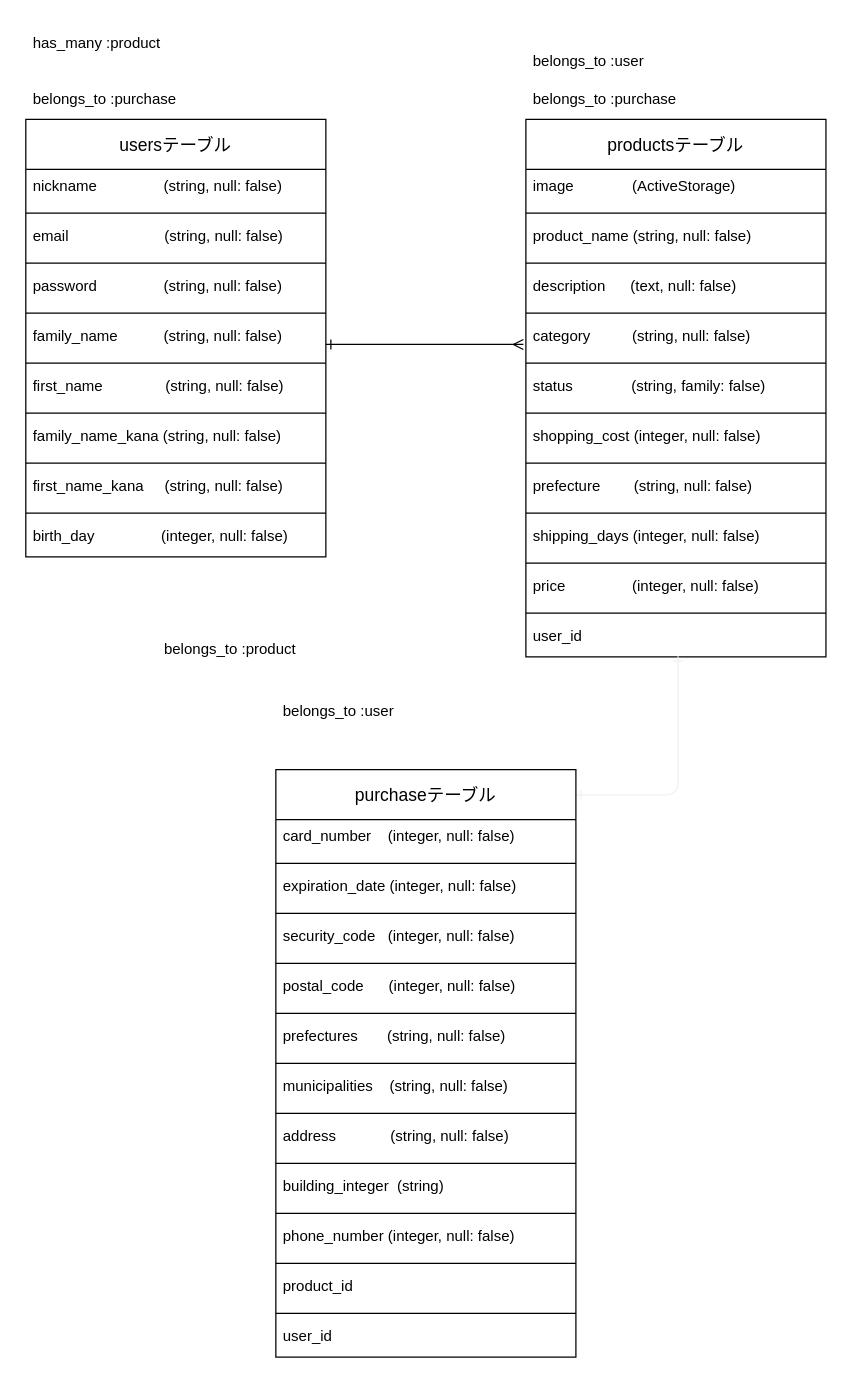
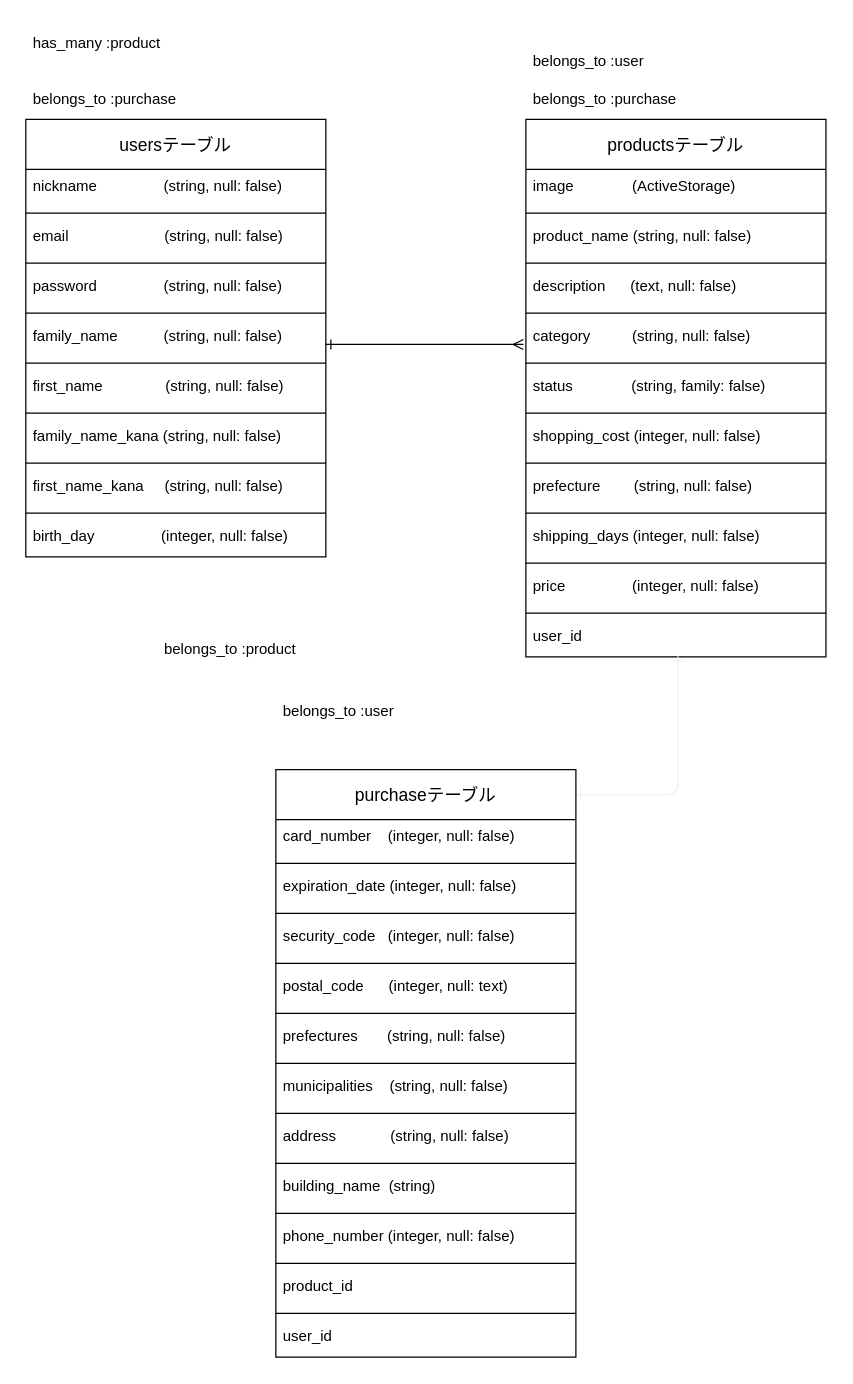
  <mxCell id="0" />
  <mxCell id="1" parent="0" />
  <mxCell id="2" value="usersテーブル" style="swimlane;fontStyle=0;childLayout=stackLayout;horizontal=1;startSize=40;horizontalStack=0;resizeParent=1;resizeParentMax=0;resizeLast=0;collapsible=1;marginBottom=0;align=center;fontSize=14;spacing=0;" parent="1" vertex="1"><mxGeometry x="20" y="95" width="240" height="350" as="geometry"><mxRectangle x="90" y="190" width="50" height="26" as="alternateBounds" /></mxGeometry></mxCell>
  <mxCell id="3" value="nickname                (string, null: false)" style="text;strokeColor=none;fillColor=none;spacingLeft=4;spacingRight=4;overflow=hidden;rotatable=0;points=[[0,0.5],[1,0.5]];portConstraint=eastwest;fontSize=12;" vertex="1" parent="2"><mxGeometry y="40" width="240" height="30" as="geometry" /></mxCell>
  <mxCell id="4" value="" style="line;strokeWidth=1;rotatable=0;dashed=0;labelPosition=right;align=left;verticalAlign=middle;spacingTop=0;spacingLeft=6;points=[];portConstraint=eastwest;" vertex="1" parent="2"><mxGeometry y="70" width="240" height="10" as="geometry" /></mxCell>
  <mxCell id="5" value="email                       (string, null: false)" style="text;strokeColor=none;fillColor=none;spacingLeft=4;spacingRight=4;overflow=hidden;rotatable=0;points=[[0,0.5],[1,0.5]];portConstraint=eastwest;fontSize=12;" vertex="1" parent="2"><mxGeometry y="80" width="240" height="30" as="geometry" /></mxCell>
  <mxCell id="6" value="" style="line;strokeWidth=1;rotatable=0;dashed=0;labelPosition=right;align=left;verticalAlign=middle;spacingTop=0;spacingLeft=6;points=[];portConstraint=eastwest;" vertex="1" parent="2"><mxGeometry y="110" width="240" height="10" as="geometry" /></mxCell>
  <mxCell id="7" value="password                (string, null: false)" style="text;strokeColor=none;fillColor=none;spacingLeft=4;spacingRight=4;overflow=hidden;rotatable=0;points=[[0,0.5],[1,0.5]];portConstraint=eastwest;fontSize=12;" vertex="1" parent="2"><mxGeometry y="120" width="240" height="30" as="geometry" /></mxCell>
  <mxCell id="8" value="" style="line;strokeWidth=1;rotatable=0;dashed=0;labelPosition=right;align=left;verticalAlign=middle;spacingTop=0;spacingLeft=6;points=[];portConstraint=eastwest;" vertex="1" parent="2"><mxGeometry y="150" width="240" height="10" as="geometry" /></mxCell>
  <mxCell id="9" value="family_name           (string, null: false)" style="text;strokeColor=none;fillColor=none;spacingLeft=4;spacingRight=4;overflow=hidden;rotatable=0;points=[[0,0.5],[1,0.5]];portConstraint=eastwest;fontSize=12;" vertex="1" parent="2"><mxGeometry y="160" width="240" height="30" as="geometry" /></mxCell>
  <mxCell id="10" value="" style="line;strokeWidth=1;rotatable=0;dashed=0;labelPosition=right;align=left;verticalAlign=middle;spacingTop=0;spacingLeft=6;points=[];portConstraint=eastwest;" vertex="1" parent="2"><mxGeometry y="190" width="240" height="10" as="geometry" /></mxCell>
  <mxCell id="11" value="first_name               (string, null: false)" style="text;strokeColor=none;fillColor=none;spacingLeft=4;spacingRight=4;overflow=hidden;rotatable=0;points=[[0,0.5],[1,0.5]];portConstraint=eastwest;fontSize=12;" vertex="1" parent="2"><mxGeometry y="200" width="240" height="30" as="geometry" /></mxCell>
  <mxCell id="12" value="" style="line;strokeWidth=1;rotatable=0;dashed=0;labelPosition=right;align=left;verticalAlign=middle;spacingTop=0;spacingLeft=6;points=[];portConstraint=eastwest;" vertex="1" parent="2"><mxGeometry y="230" width="240" height="10" as="geometry" /></mxCell>
  <mxCell id="13" value="family_name_kana (string, null: false)" style="text;strokeColor=none;fillColor=none;spacingLeft=4;spacingRight=4;overflow=hidden;rotatable=0;points=[[0,0.5],[1,0.5]];portConstraint=eastwest;fontSize=12;" vertex="1" parent="2"><mxGeometry y="240" width="240" height="30" as="geometry" /></mxCell>
  <mxCell id="14" value="" style="line;strokeWidth=1;rotatable=0;dashed=0;labelPosition=right;align=left;verticalAlign=middle;spacingTop=0;spacingLeft=6;points=[];portConstraint=eastwest;" vertex="1" parent="2"><mxGeometry y="270" width="240" height="10" as="geometry" /></mxCell>
  <mxCell id="15" value="first_name_kana     (string, null: false)" style="text;strokeColor=none;fillColor=none;spacingLeft=4;spacingRight=4;overflow=hidden;rotatable=0;points=[[0,0.5],[1,0.5]];portConstraint=eastwest;fontSize=12;" vertex="1" parent="2"><mxGeometry y="280" width="240" height="30" as="geometry" /></mxCell>
  <mxCell id="16" value="" style="line;strokeWidth=1;rotatable=0;dashed=0;labelPosition=right;align=left;verticalAlign=middle;spacingTop=0;spacingLeft=6;points=[];portConstraint=eastwest;" vertex="1" parent="2"><mxGeometry y="310" width="240" height="10" as="geometry" /></mxCell>
  <mxCell id="17" value="birth_day                (integer, null: false)" style="text;strokeColor=none;fillColor=none;spacingLeft=4;spacingRight=4;overflow=hidden;rotatable=0;points=[[0,0.5],[1,0.5]];portConstraint=eastwest;fontSize=12;" vertex="1" parent="2"><mxGeometry y="320" width="240" height="30" as="geometry" /></mxCell>
  <mxCell id="18" value="productsテーブル" style="swimlane;fontStyle=0;childLayout=stackLayout;horizontal=1;startSize=40;horizontalStack=0;resizeParent=1;resizeParentMax=0;resizeLast=0;collapsible=1;marginBottom=0;align=center;fontSize=14;" parent="1" vertex="1"><mxGeometry x="420" y="95" width="240" height="430" as="geometry" /></mxCell>
  <mxCell id="19" value="image              (ActiveStorage)" style="text;strokeColor=none;fillColor=none;spacingLeft=4;spacingRight=4;overflow=hidden;rotatable=0;points=[[0,0.5],[1,0.5]];portConstraint=eastwest;fontSize=12;" vertex="1" parent="18"><mxGeometry y="40" width="240" height="30" as="geometry" /></mxCell>
  <mxCell id="20" value="" style="line;strokeWidth=1;rotatable=0;dashed=0;labelPosition=right;align=left;verticalAlign=middle;spacingTop=0;spacingLeft=6;points=[];portConstraint=eastwest;" vertex="1" parent="18"><mxGeometry y="70" width="240" height="10" as="geometry" /></mxCell>
  <mxCell id="21" value="product_name (string, null: false)" style="text;strokeColor=none;fillColor=none;spacingLeft=4;spacingRight=4;overflow=hidden;rotatable=0;points=[[0,0.5],[1,0.5]];portConstraint=eastwest;fontSize=12;" parent="18" vertex="1"><mxGeometry y="80" width="240" height="30" as="geometry" /></mxCell>
  <mxCell id="22" value="" style="line;strokeWidth=1;rotatable=0;dashed=0;labelPosition=right;align=left;verticalAlign=middle;spacingTop=0;spacingLeft=6;points=[];portConstraint=eastwest;" vertex="1" parent="18"><mxGeometry y="110" width="240" height="10" as="geometry" /></mxCell>
  <mxCell id="23" value="description      (text, null: false)" style="text;strokeColor=none;fillColor=none;spacingLeft=4;spacingRight=4;overflow=hidden;rotatable=0;points=[[0,0.5],[1,0.5]];portConstraint=eastwest;fontSize=12;" vertex="1" parent="18"><mxGeometry y="120" width="240" height="30" as="geometry" /></mxCell>
  <mxCell id="24" value="" style="line;strokeWidth=1;rotatable=0;dashed=0;labelPosition=right;align=left;verticalAlign=middle;spacingTop=0;spacingLeft=6;points=[];portConstraint=eastwest;" vertex="1" parent="18"><mxGeometry y="150" width="240" height="10" as="geometry" /></mxCell>
  <mxCell id="25" value="category          (string, null: false)" style="text;strokeColor=none;fillColor=none;spacingLeft=4;spacingRight=4;overflow=hidden;rotatable=0;points=[[0,0.5],[1,0.5]];portConstraint=eastwest;fontSize=12;" vertex="1" parent="18"><mxGeometry y="160" width="240" height="30" as="geometry" /></mxCell>
  <mxCell id="26" value="" style="line;strokeWidth=1;rotatable=0;dashed=0;labelPosition=right;align=left;verticalAlign=middle;spacingTop=0;spacingLeft=6;points=[];portConstraint=eastwest;" vertex="1" parent="18"><mxGeometry y="190" width="240" height="10" as="geometry" /></mxCell>
  <mxCell id="27" value="status              (string, family: false)" style="text;strokeColor=none;fillColor=none;spacingLeft=4;spacingRight=4;overflow=hidden;rotatable=0;points=[[0,0.5],[1,0.5]];portConstraint=eastwest;fontSize=12;" vertex="1" parent="18"><mxGeometry y="200" width="240" height="30" as="geometry" /></mxCell>
  <mxCell id="28" value="" style="line;strokeWidth=1;rotatable=0;dashed=0;labelPosition=right;align=left;verticalAlign=middle;spacingTop=0;spacingLeft=6;points=[];portConstraint=eastwest;" vertex="1" parent="18"><mxGeometry y="230" width="240" height="10" as="geometry" /></mxCell>
  <mxCell id="29" value="shopping_cost (integer, null: false)" style="text;strokeColor=none;fillColor=none;spacingLeft=4;spacingRight=4;overflow=hidden;rotatable=0;points=[[0,0.5],[1,0.5]];portConstraint=eastwest;fontSize=12;" vertex="1" parent="18"><mxGeometry y="240" width="240" height="30" as="geometry" /></mxCell>
  <mxCell id="30" value="" style="line;strokeWidth=1;rotatable=0;dashed=0;labelPosition=right;align=left;verticalAlign=middle;spacingTop=0;spacingLeft=6;points=[];portConstraint=eastwest;" vertex="1" parent="18"><mxGeometry y="270" width="240" height="10" as="geometry" /></mxCell>
  <mxCell id="31" value="prefecture        (string, null: false)" style="text;strokeColor=none;fillColor=none;spacingLeft=4;spacingRight=4;overflow=hidden;rotatable=0;points=[[0,0.5],[1,0.5]];portConstraint=eastwest;fontSize=12;" parent="18" vertex="1"><mxGeometry y="280" width="240" height="30" as="geometry" /></mxCell>
  <mxCell id="32" value="" style="line;strokeWidth=1;rotatable=0;dashed=0;labelPosition=right;align=left;verticalAlign=middle;spacingTop=0;spacingLeft=6;points=[];portConstraint=eastwest;" vertex="1" parent="18"><mxGeometry y="310" width="240" height="10" as="geometry" /></mxCell>
  <mxCell id="33" value="shipping_days (integer, null: false)" style="text;strokeColor=none;fillColor=none;spacingLeft=4;spacingRight=4;overflow=hidden;rotatable=0;points=[[0,0.5],[1,0.5]];portConstraint=eastwest;fontSize=12;" vertex="1" parent="18"><mxGeometry y="320" width="240" height="30" as="geometry" /></mxCell>
  <mxCell id="34" value="" style="line;strokeWidth=1;rotatable=0;dashed=0;labelPosition=right;align=left;verticalAlign=middle;spacingTop=0;spacingLeft=6;points=[];portConstraint=eastwest;" vertex="1" parent="18"><mxGeometry y="350" width="240" height="10" as="geometry" /></mxCell>
  <mxCell id="35" value="price                (integer, null: false)" style="text;strokeColor=none;fillColor=none;spacingLeft=4;spacingRight=4;overflow=hidden;rotatable=0;points=[[0,0.5],[1,0.5]];portConstraint=eastwest;fontSize=12;" parent="18" vertex="1"><mxGeometry y="360" width="240" height="30" as="geometry" /></mxCell>
  <mxCell id="36" value="" style="line;strokeWidth=1;rotatable=0;dashed=0;labelPosition=right;align=left;verticalAlign=middle;spacingTop=0;spacingLeft=6;points=[];portConstraint=eastwest;" vertex="1" parent="18"><mxGeometry y="390" width="240" height="10" as="geometry" /></mxCell>
  <mxCell id="37" value="user_id" style="text;strokeColor=none;fillColor=none;spacingLeft=4;spacingRight=4;overflow=hidden;rotatable=0;points=[[0,0.5],[1,0.5]];portConstraint=eastwest;fontSize=12;" vertex="1" parent="18"><mxGeometry y="400" width="240" height="30" as="geometry" /></mxCell>
  <mxCell id="38" value="" style="edgeStyle=entityRelationEdgeStyle;fontSize=12;html=1;endArrow=ERmany;endFill=0;startArrow=ERone;startFill=0;" edge="1" parent="1"><mxGeometry width="100" height="100" relative="1" as="geometry"><mxPoint x="260" y="275" as="sourcePoint" /><mxPoint x="418" y="275" as="targetPoint" /></mxGeometry></mxCell>
  <mxCell id="39" value="" style="fontSize=12;html=1;endArrow=ERone;startArrow=ERone;strokeColor=#f0f0f0;startFill=0;endFill=0;entryX=0.507;entryY=0.978;entryDx=0;entryDy=0;entryPerimeter=0;edgeStyle=orthogonalEdgeStyle;exitX=1;exitY=0.043;exitDx=0;exitDy=0;exitPerimeter=0;" edge="1" parent="1" source="40" target="37"><mxGeometry width="100" height="100" relative="1" as="geometry"><mxPoint x="480" y="635" as="sourcePoint" /><mxPoint x="541" y="515" as="targetPoint" /><Array as="points"><mxPoint x="542" y="635" /></Array></mxGeometry></mxCell>
  <mxCell id="40" value="purchaseテーブル" style="swimlane;fontStyle=0;childLayout=stackLayout;horizontal=1;startSize=40;horizontalStack=0;resizeParent=1;resizeParentMax=0;resizeLast=0;collapsible=1;marginBottom=0;align=center;fontSize=14;" vertex="1" parent="1"><mxGeometry x="220" y="615" width="240" height="470" as="geometry" /></mxCell>
  <mxCell id="41" value="card_number    (integer, null: false)" style="text;strokeColor=none;fillColor=none;spacingLeft=4;spacingRight=4;overflow=hidden;rotatable=0;points=[[0,0.5],[1,0.5]];portConstraint=eastwest;fontSize=12;" vertex="1" parent="40"><mxGeometry y="40" width="240" height="30" as="geometry" /></mxCell>
  <mxCell id="42" value="" style="line;strokeWidth=1;rotatable=0;dashed=0;labelPosition=right;align=left;verticalAlign=middle;spacingTop=0;spacingLeft=6;points=[];portConstraint=eastwest;" vertex="1" parent="40"><mxGeometry y="70" width="240" height="10" as="geometry" /></mxCell>
  <mxCell id="43" value="expiration_date (integer, null: false)" style="text;strokeColor=none;fillColor=none;spacingLeft=4;spacingRight=4;overflow=hidden;rotatable=0;points=[[0,0.5],[1,0.5]];portConstraint=eastwest;fontSize=12;" vertex="1" parent="40"><mxGeometry y="80" width="240" height="30" as="geometry" /></mxCell>
  <mxCell id="44" value="" style="line;strokeWidth=1;rotatable=0;dashed=0;labelPosition=right;align=left;verticalAlign=middle;spacingTop=0;spacingLeft=6;points=[];portConstraint=eastwest;" vertex="1" parent="40"><mxGeometry y="110" width="240" height="10" as="geometry" /></mxCell>
  <mxCell id="45" value="security_code   (integer, null: false)" style="text;strokeColor=none;fillColor=none;spacingLeft=4;spacingRight=4;overflow=hidden;rotatable=0;points=[[0,0.5],[1,0.5]];portConstraint=eastwest;fontSize=12;" vertex="1" parent="40"><mxGeometry y="120" width="240" height="30" as="geometry" /></mxCell>
  <mxCell id="46" value="" style="line;strokeWidth=1;rotatable=0;dashed=0;labelPosition=right;align=left;verticalAlign=middle;spacingTop=0;spacingLeft=6;points=[];portConstraint=eastwest;" vertex="1" parent="40"><mxGeometry y="150" width="240" height="10" as="geometry" /></mxCell>
- <mxCell id="47" value="postal_code      (integer, null: false)" style="text;strokeColor=none;fillColor=none;spacingLeft=4;spacingRight=4;overflow=hidden;rotatable=0;points=[[0,0.5],[1,0.5]];portConstraint=eastwest;fontSize=12;" vertex="1" parent="40"><mxGeometry y="160" width="240" height="30" as="geometry" /></mxCell>
+ <mxCell id="47" value="postal_code      (integer, null: text)" style="text;strokeColor=none;fillColor=none;spacingLeft=4;spacingRight=4;overflow=hidden;rotatable=0;points=[[0,0.5],[1,0.5]];portConstraint=eastwest;fontSize=12;" vertex="1" parent="40"><mxGeometry y="160" width="240" height="30" as="geometry" /></mxCell>
  <mxCell id="48" value="" style="line;strokeWidth=1;rotatable=0;dashed=0;labelPosition=right;align=left;verticalAlign=middle;spacingTop=0;spacingLeft=6;points=[];portConstraint=eastwest;" vertex="1" parent="40"><mxGeometry y="190" width="240" height="10" as="geometry" /></mxCell>
  <mxCell id="49" value="prefectures       (string, null: false)" style="text;strokeColor=none;fillColor=none;spacingLeft=4;spacingRight=4;overflow=hidden;rotatable=0;points=[[0,0.5],[1,0.5]];portConstraint=eastwest;fontSize=12;" vertex="1" parent="40"><mxGeometry y="200" width="240" height="30" as="geometry" /></mxCell>
  <mxCell id="50" value="" style="line;strokeWidth=1;rotatable=0;dashed=0;labelPosition=right;align=left;verticalAlign=middle;spacingTop=0;spacingLeft=6;points=[];portConstraint=eastwest;" vertex="1" parent="40"><mxGeometry y="230" width="240" height="10" as="geometry" /></mxCell>
  <mxCell id="51" value="municipalities    (string, null: false)" style="text;strokeColor=none;fillColor=none;spacingLeft=4;spacingRight=4;overflow=hidden;rotatable=0;points=[[0,0.5],[1,0.5]];portConstraint=eastwest;fontSize=12;" vertex="1" parent="40"><mxGeometry y="240" width="240" height="30" as="geometry" /></mxCell>
  <mxCell id="52" value="" style="line;strokeWidth=1;rotatable=0;dashed=0;labelPosition=right;align=left;verticalAlign=middle;spacingTop=0;spacingLeft=6;points=[];portConstraint=eastwest;" vertex="1" parent="40"><mxGeometry y="270" width="240" height="10" as="geometry" /></mxCell>
  <mxCell id="53" value="address             (string, null: false)" style="text;strokeColor=none;fillColor=none;spacingLeft=4;spacingRight=4;overflow=hidden;rotatable=0;points=[[0,0.5],[1,0.5]];portConstraint=eastwest;fontSize=12;" vertex="1" parent="40"><mxGeometry y="280" width="240" height="30" as="geometry" /></mxCell>
  <mxCell id="54" value="" style="line;strokeWidth=1;rotatable=0;dashed=0;labelPosition=right;align=left;verticalAlign=middle;spacingTop=0;spacingLeft=6;points=[];portConstraint=eastwest;" vertex="1" parent="40"><mxGeometry y="310" width="240" height="10" as="geometry" /></mxCell>
- <mxCell id="55" value="building_integer  (string)" style="text;strokeColor=none;fillColor=none;spacingLeft=4;spacingRight=4;overflow=hidden;rotatable=0;points=[[0,0.5],[1,0.5]];portConstraint=eastwest;fontSize=12;" vertex="1" parent="40"><mxGeometry y="320" width="240" height="30" as="geometry" /></mxCell>
+ <mxCell id="55" value="building_name  (string)" style="text;strokeColor=none;fillColor=none;spacingLeft=4;spacingRight=4;overflow=hidden;rotatable=0;points=[[0,0.5],[1,0.5]];portConstraint=eastwest;fontSize=12;" vertex="1" parent="40"><mxGeometry y="320" width="240" height="30" as="geometry" /></mxCell>
  <mxCell id="56" value="" style="line;strokeWidth=1;rotatable=0;dashed=0;labelPosition=right;align=left;verticalAlign=middle;spacingTop=0;spacingLeft=6;points=[];portConstraint=eastwest;" vertex="1" parent="40"><mxGeometry y="350" width="240" height="10" as="geometry" /></mxCell>
  <mxCell id="57" value="phone_number (integer, null: false)" style="text;strokeColor=none;fillColor=none;spacingLeft=4;spacingRight=4;overflow=hidden;rotatable=0;points=[[0,0.5],[1,0.5]];portConstraint=eastwest;fontSize=12;" vertex="1" parent="40"><mxGeometry y="360" width="240" height="30" as="geometry" /></mxCell>
  <mxCell id="58" value="" style="line;strokeWidth=1;rotatable=0;dashed=0;labelPosition=right;align=left;verticalAlign=middle;spacingTop=0;spacingLeft=6;points=[];portConstraint=eastwest;" vertex="1" parent="40"><mxGeometry y="390" width="240" height="10" as="geometry" /></mxCell>
  <mxCell id="59" value="product_id" style="text;strokeColor=none;fillColor=none;spacingLeft=4;spacingRight=4;overflow=hidden;rotatable=0;points=[[0,0.5],[1,0.5]];portConstraint=eastwest;fontSize=12;" vertex="1" parent="40"><mxGeometry y="400" width="240" height="30" as="geometry" /></mxCell>
  <mxCell id="60" value="" style="line;strokeWidth=1;rotatable=0;dashed=0;labelPosition=right;align=left;verticalAlign=middle;spacingTop=0;spacingLeft=6;points=[];portConstraint=eastwest;" vertex="1" parent="40"><mxGeometry y="430" width="240" height="10" as="geometry" /></mxCell>
  <mxCell id="61" value="user_id" style="text;strokeColor=none;fillColor=none;spacingLeft=4;spacingRight=4;overflow=hidden;rotatable=0;points=[[0,0.5],[1,0.5]];portConstraint=eastwest;fontSize=12;" vertex="1" parent="40"><mxGeometry y="440" width="240" height="30" as="geometry" /></mxCell>
  <mxCell id="62" value="belongs_to :purchase" style="text;strokeColor=none;fillColor=none;spacingLeft=4;spacingRight=4;overflow=hidden;rotatable=0;points=[[0,0.5],[1,0.5]];portConstraint=eastwest;fontSize=12;" vertex="1" parent="1"><mxGeometry x="20" y="65" width="240" height="30" as="geometry" /></mxCell>
  <mxCell id="63" value="has_many :product" style="text;strokeColor=none;fillColor=none;spacingLeft=4;spacingRight=4;overflow=hidden;rotatable=0;points=[[0,0.5],[1,0.5]];portConstraint=eastwest;fontSize=12;" vertex="1" parent="1"><mxGeometry x="20" y="20" width="240" height="30" as="geometry" /></mxCell>
  <mxCell id="64" value="belongs_to :purchase" style="text;strokeColor=none;fillColor=none;spacingLeft=4;spacingRight=4;overflow=hidden;rotatable=0;points=[[0,0.5],[1,0.5]];portConstraint=eastwest;fontSize=12;" vertex="1" parent="1"><mxGeometry x="420" y="65" width="240" height="30" as="geometry" /></mxCell>
  <mxCell id="65" value="belongs_to :user" style="text;strokeColor=none;fillColor=none;spacingLeft=4;spacingRight=4;overflow=hidden;rotatable=0;points=[[0,0.5],[1,0.5]];portConstraint=eastwest;fontSize=12;" vertex="1" parent="1"><mxGeometry x="420" y="35" width="240" height="30" as="geometry" /></mxCell>
  <mxCell id="66" value="belongs_to :product" style="text;strokeColor=none;fillColor=none;spacingLeft=4;spacingRight=4;overflow=hidden;rotatable=0;points=[[0,0.5],[1,0.5]];portConstraint=eastwest;fontSize=12;" vertex="1" parent="1"><mxGeometry x="125" y="505" width="240" height="30" as="geometry" /></mxCell>
  <mxCell id="67" value="belongs_to :user" style="text;strokeColor=none;fillColor=none;spacingLeft=4;spacingRight=4;overflow=hidden;rotatable=0;points=[[0,0.5],[1,0.5]];portConstraint=eastwest;fontSize=12;" vertex="1" parent="1"><mxGeometry x="220" y="555" width="240" height="30" as="geometry" /></mxCell>
